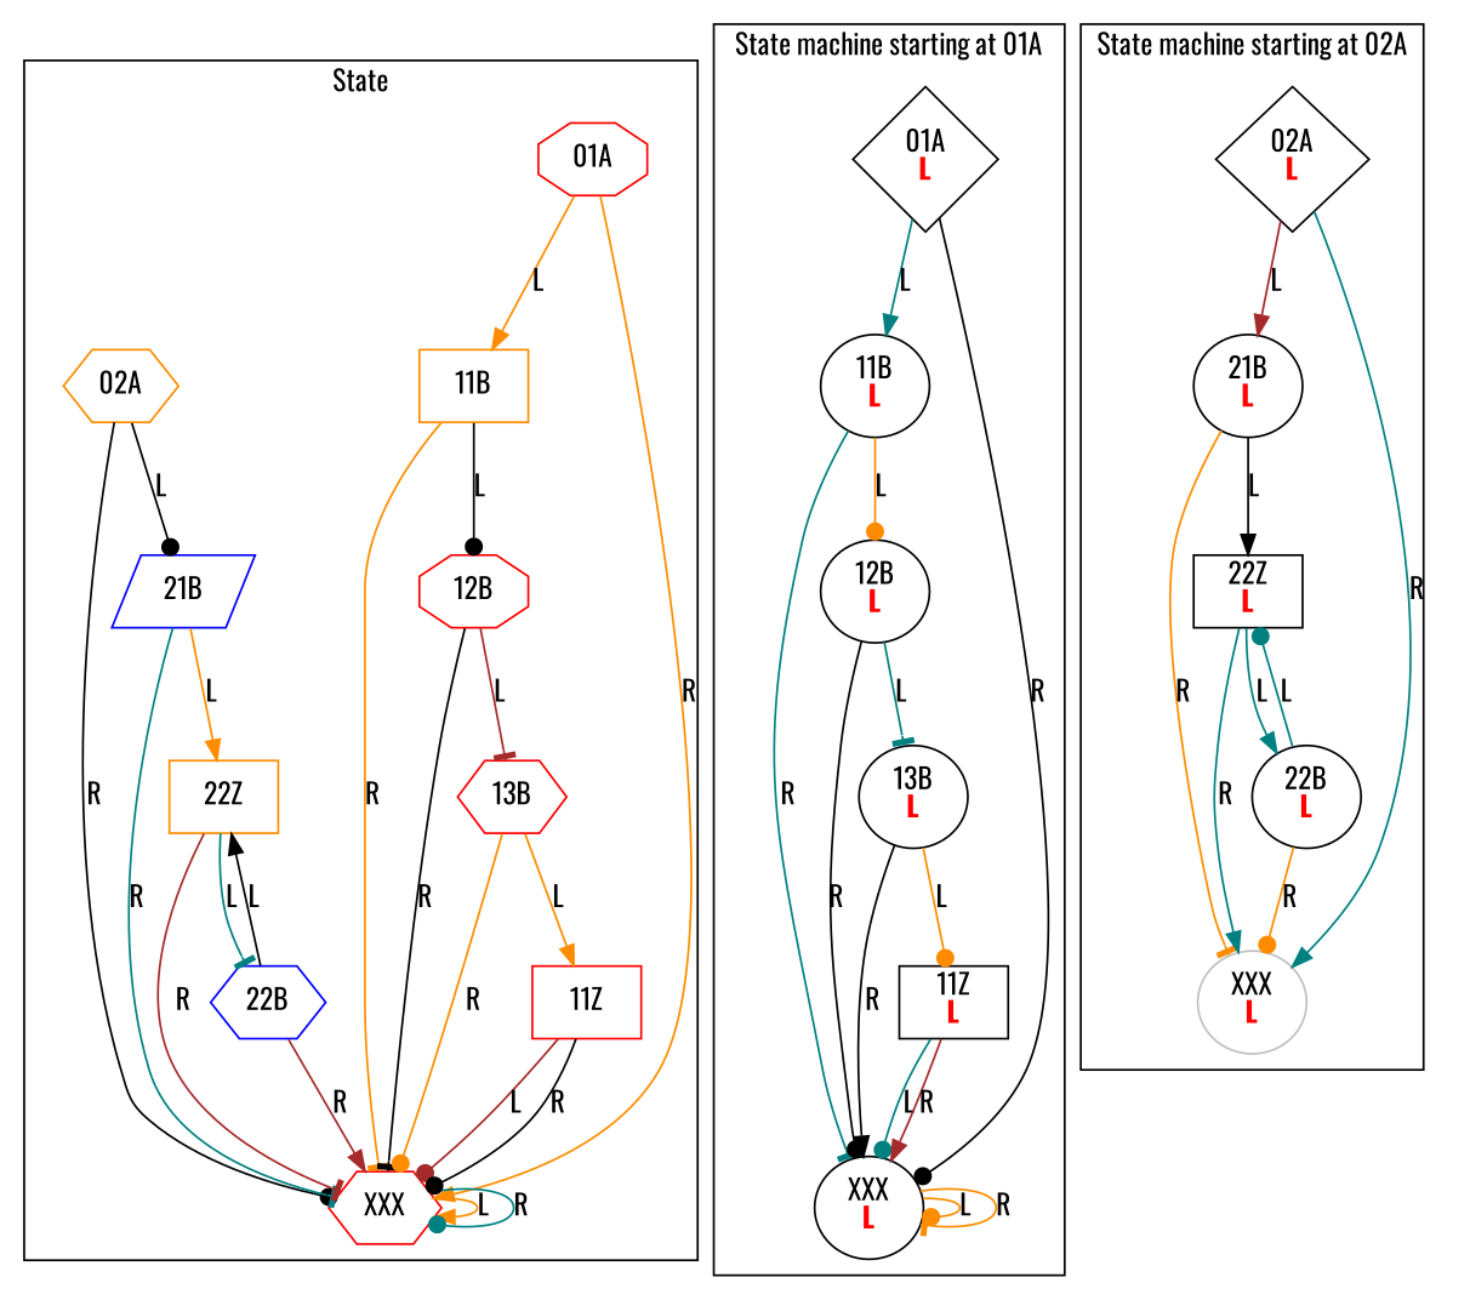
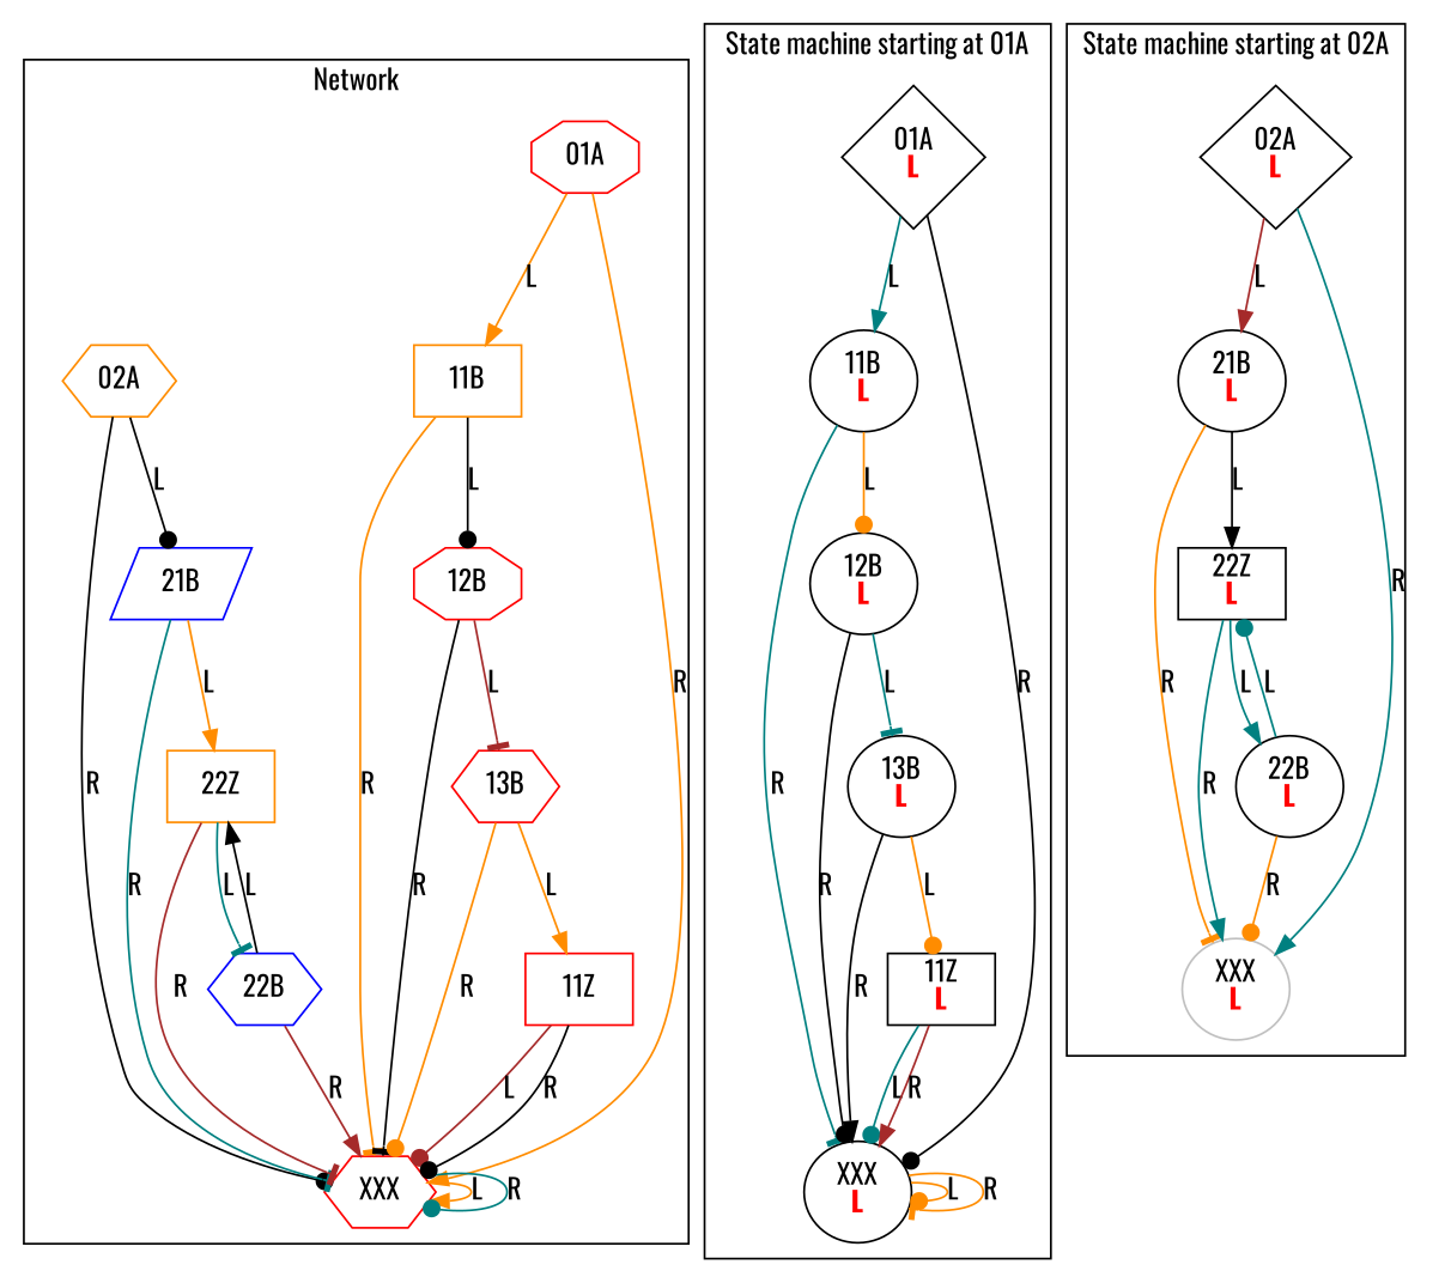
  digraph {
    fontname=Oswald
    node [shape=ellipse fontname=Oswald]
    edge [color=darkorange arrowhead=normal fontname=Oswald]
    n1 [label="01A" shape=octagon color=red]
    n2 [label="11B" shape=box color=darkorange]
    n3 [label=XXX shape=hexagon color=red]
    n4 [label="12B" shape=octagon color=red]
    n5 [label="02A" shape=hexagon color=darkorange]
    n6 [label="21B" shape=parallelogram color=blue]
    n7 [label="22Z" shape=box color=darkorange]
    n8 [label="13B" shape=hexagon color=red]
    n9 [label="11Z" shape=box color=red]
    n10 [label="22B" shape=hexagon color=blue]
    n11 [label=<01A<br/><font color="red"><b>L</b></font>> shape=diamond]
    n12 [label=<11B<br/><font color="red"><b>L</b></font>>]
    n13 [label=<XXX<br/><font color="red"><b>L</b></font>>]
    n14 [label=<12B<br/><font color="red"><b>L</b></font>>]
    n15 [label=<13B<br/><font color="red"><b>L</b></font>>]
    n16 [label=<11Z<br/><font color="red"><b>L</b></font>> shape=rect]
    n17 [label=<02A<br/><font color="red"><b>L</b></font>> shape=diamond]
    n18 [label=<21B<br/><font color="red"><b>L</b></font>>]
    n19 [color=gray label=<XXX<br/><font color="red"><b>L</b></font>>]
    n20 [label=<22Z<br/><font color="red"><b>L</b></font>> shape=rect]
    n21 [label=<22B<br/><font color="red"><b>L</b></font>>]
    subgraph cluster_1 {
      color=black
-     label=State
+     label=Network
      n1
      n2
      n3
      n4
      n5
      n6
      n7
      n8
      n9
      n10
    }
    subgraph cluster_2 {
      color=black
      label="State machine starting at 01A"
      n11
      n12
      n13
      n14
      n15
      n16
    }
    subgraph cluster_3 {
      color=black
      label="State machine starting at 02A"
      n17
      n18
      n19
      n20
      n21
    }
    n1 -> n2 [label=L]
    n1 -> n3 [label=R]
    n2 -> n3 [label=R arrowhead=tee]
    n2 -> n4 [color=black label=L arrowhead=dot]
    n3 -> n3 [label=L]
    n3 -> n3 [color=teal label=R arrowhead=dot]
    n4 -> n3 [color=black label=R arrowhead=tee]
    n4 -> n8 [color=brown label=L arrowhead=tee]
    n5 -> n3 [color=black label=R arrowhead=dot]
    n5 -> n6 [color=black label=L arrowhead=dot]
    n6 -> n3 [color=teal label=R arrowhead=tee]
    n6 -> n7 [label=L]
    n7 -> n3 [color=brown label=R arrowhead=tee]
    n7 -> n10 [color=teal label=L arrowhead=tee]
    n8 -> n3 [label=R arrowhead=dot]
    n8 -> n9 [label=L]
    n9 -> n3 [color=brown label=L arrowhead=dot]
    n9 -> n3 [color=black label=R arrowhead=dot]
    n10 -> n3 [color=brown label=R]
    n10 -> n7 [color=black label=L]
    n11 -> n12 [label=L color=teal]
    n11 -> n13 [color=black label=R arrowhead=dot]
    n12 -> n13 [color=teal label=R arrowhead=tee]
    n12 -> n14 [label=L arrowhead=dot]
    n13 -> n13 [label=L arrowhead=dot]
    n13 -> n13 [label=R arrowhead=tee]
    n14 -> n13 [color=black label=R arrowhead=dot]
    n14 -> n15 [label=L color=teal arrowhead=tee]
    n15 -> n13 [color=black label=R]
    n15 -> n16 [label=L arrowhead=dot]
    n16 -> n13 [label=L color=teal arrowhead=dot]
    n16 -> n13 [color=brown label=R]
    n17 -> n18 [label=L color=brown]
    n17 -> n19 [color=teal label=R]
    n18 -> n19 [label=R arrowhead=tee]
    n18 -> n20 [label=L color=black]
    n20 -> n19 [color=teal label=R]
    n20 -> n21 [label=L color=teal]
    n21 -> n19 [label=R arrowhead=dot]
    n21 -> n20 [label=L color=teal arrowhead=dot]
  }
